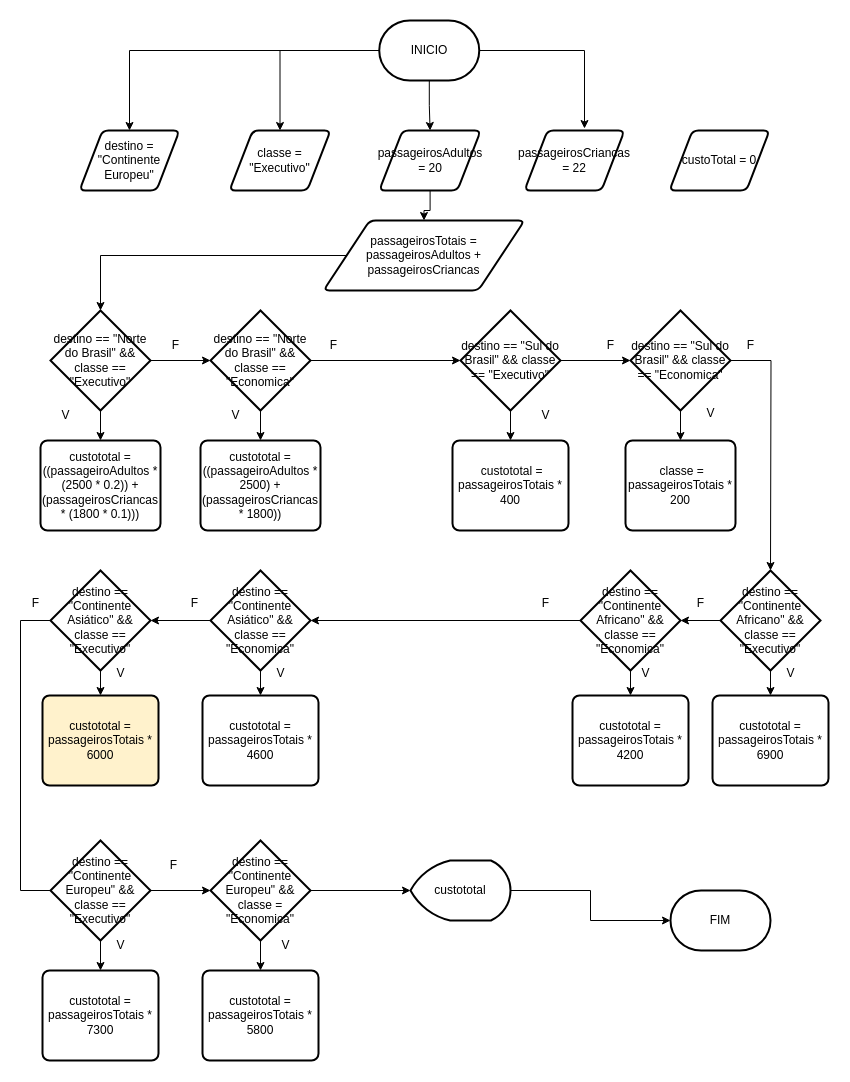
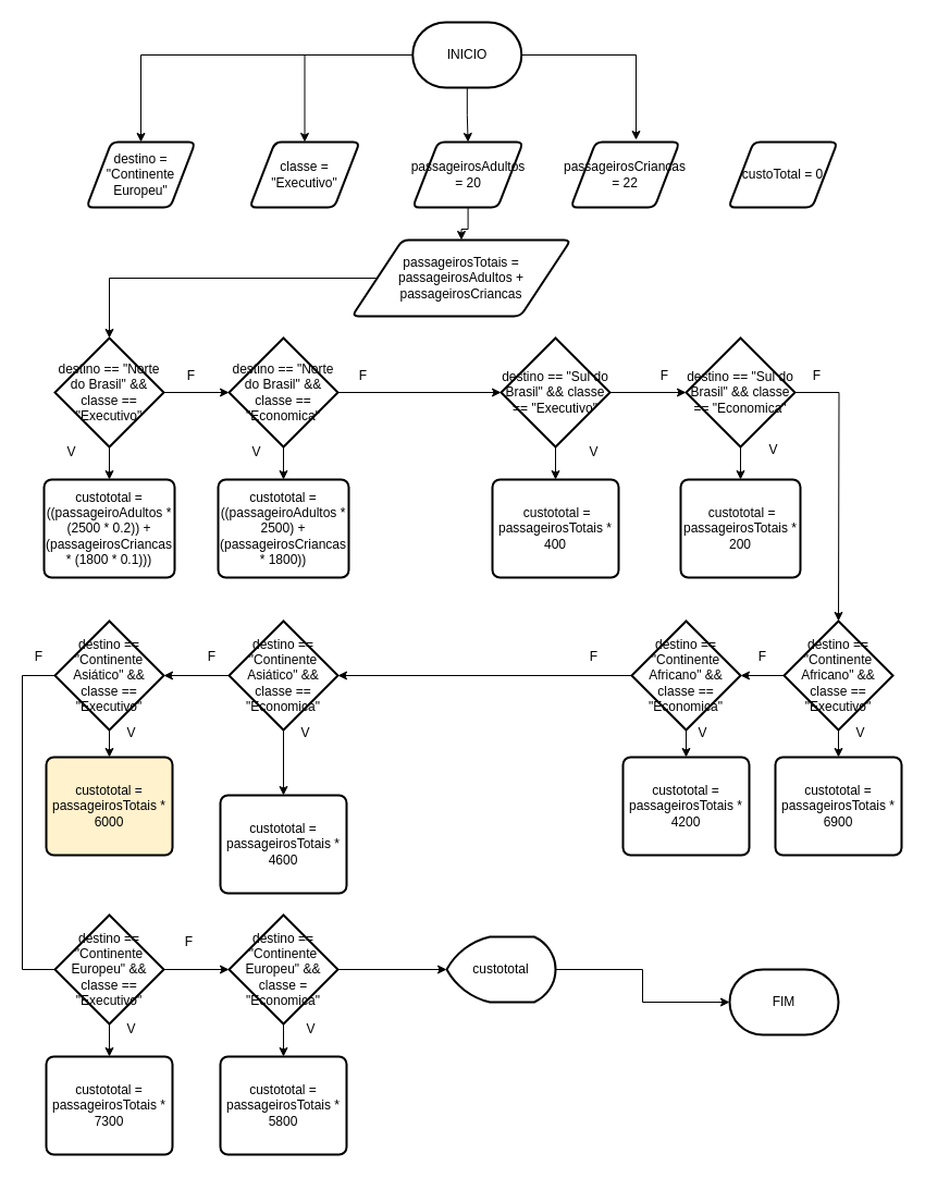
  <mxCell id="0" />
  <mxCell id="1" parent="0" />
  <mxCell id="2" style="edgeStyle=orthogonalEdgeStyle;rounded=0;orthogonalLoop=1;jettySize=auto;html=1;" parent="1" source="5" target="6" edge="1"><mxGeometry relative="1" as="geometry" /></mxCell>
  <mxCell id="3" style="edgeStyle=orthogonalEdgeStyle;rounded=0;orthogonalLoop=1;jettySize=auto;html=1;entryX=0.5;entryY=0;entryDx=0;entryDy=0;" parent="1" source="5" target="7" edge="1"><mxGeometry relative="1" as="geometry" /></mxCell>
  <mxCell id="4" value="" style="edgeStyle=orthogonalEdgeStyle;rounded=0;orthogonalLoop=1;jettySize=auto;html=1;" parent="1" source="5" target="9" edge="1"><mxGeometry relative="1" as="geometry" /></mxCell>
  <mxCell id="5" value="INICIO" style="strokeWidth=2;html=1;shape=mxgraph.flowchart.terminator;whiteSpace=wrap;" parent="1" vertex="1"><mxGeometry x="378.75" y="20" width="100" height="60" as="geometry" /></mxCell>
  <mxCell id="6" value="destino = &quot;Continente Europeu&quot;" style="shape=parallelogram;html=1;strokeWidth=2;perimeter=parallelogramPerimeter;whiteSpace=wrap;rounded=1;arcSize=12;size=0.23;" parent="1" vertex="1"><mxGeometry x="79" y="130" width="100" height="60" as="geometry" /></mxCell>
  <mxCell id="7" value="classe = &quot;Executivo&quot;" style="shape=parallelogram;html=1;strokeWidth=2;perimeter=parallelogramPerimeter;whiteSpace=wrap;rounded=1;arcSize=12;size=0.23;" parent="1" vertex="1"><mxGeometry x="229" y="130" width="101" height="60" as="geometry" /></mxCell>
  <mxCell id="8" style="edgeStyle=orthogonalEdgeStyle;rounded=0;orthogonalLoop=1;jettySize=auto;html=1;" parent="1" source="9" target="12" edge="1"><mxGeometry relative="1" as="geometry" /></mxCell>
  <mxCell id="9" value="passageirosAdultos = 20" style="shape=parallelogram;html=1;strokeWidth=2;perimeter=parallelogramPerimeter;whiteSpace=wrap;rounded=1;arcSize=12;size=0.23;" parent="1" vertex="1"><mxGeometry x="378.75" y="130" width="101.5" height="60" as="geometry" /></mxCell>
  <mxCell id="10" value="passageirosCriancas = 22" style="shape=parallelogram;html=1;strokeWidth=2;perimeter=parallelogramPerimeter;whiteSpace=wrap;rounded=1;arcSize=12;size=0.23;" parent="1" vertex="1"><mxGeometry x="524" y="130" width="100" height="60" as="geometry" /></mxCell>
  <mxCell id="11" value="custoTotal = 0" style="shape=parallelogram;html=1;strokeWidth=2;perimeter=parallelogramPerimeter;whiteSpace=wrap;rounded=1;arcSize=12;size=0.23;" parent="1" vertex="1"><mxGeometry x="669" y="130" width="100" height="60" as="geometry" /></mxCell>
  <mxCell id="12" value="passageirosTotais = passageirosAdultos + passageirosCriancas" style="shape=parallelogram;html=1;strokeWidth=2;perimeter=parallelogramPerimeter;whiteSpace=wrap;rounded=1;arcSize=12;size=0.23;" parent="1" vertex="1"><mxGeometry x="323" y="220" width="201" height="70" as="geometry" /></mxCell>
  <mxCell id="13" value="" style="edgeStyle=orthogonalEdgeStyle;rounded=0;orthogonalLoop=1;jettySize=auto;html=1;" edge="1" parent="1" source="15" target="44"><mxGeometry relative="1" as="geometry" /></mxCell>
  <mxCell id="14" style="edgeStyle=orthogonalEdgeStyle;rounded=0;orthogonalLoop=1;jettySize=auto;html=1;" edge="1" parent="1" source="15" target="18"><mxGeometry relative="1" as="geometry" /></mxCell>
  <mxCell id="15" value="destino == &quot;Norte do Brasil&quot; &amp;amp;&amp;amp; classe == &quot;Executivo&quot;" style="strokeWidth=2;html=1;shape=mxgraph.flowchart.decision;whiteSpace=wrap;" parent="1" vertex="1"><mxGeometry x="50" y="310" width="100" height="100" as="geometry" /></mxCell>
  <mxCell id="16" value="" style="edgeStyle=orthogonalEdgeStyle;rounded=0;orthogonalLoop=1;jettySize=auto;html=1;" edge="1" parent="1" source="18" target="45"><mxGeometry relative="1" as="geometry" /></mxCell>
  <mxCell id="17" style="edgeStyle=orthogonalEdgeStyle;rounded=0;orthogonalLoop=1;jettySize=auto;html=1;" edge="1" parent="1" source="18" target="21"><mxGeometry relative="1" as="geometry" /></mxCell>
  <mxCell id="18" value="destino == &quot;Norte do Brasil&quot; &amp;amp;&amp;amp; classe == &quot;Economica&quot;" style="strokeWidth=2;html=1;shape=mxgraph.flowchart.decision;whiteSpace=wrap;" parent="1" vertex="1"><mxGeometry x="210" y="310" width="100" height="100" as="geometry" /></mxCell>
  <mxCell id="19" value="" style="edgeStyle=orthogonalEdgeStyle;rounded=0;orthogonalLoop=1;jettySize=auto;html=1;" edge="1" parent="1" source="21" target="48"><mxGeometry relative="1" as="geometry" /></mxCell>
  <mxCell id="20" value="" style="edgeStyle=orthogonalEdgeStyle;rounded=0;orthogonalLoop=1;jettySize=auto;html=1;" edge="1" parent="1" source="21" target="24"><mxGeometry relative="1" as="geometry" /></mxCell>
  <mxCell id="21" value="destino == &quot;Sul do Brasil&quot; &amp;amp;&amp;amp; classe == &quot;Executivo&quot;" style="strokeWidth=2;html=1;shape=mxgraph.flowchart.decision;whiteSpace=wrap;" parent="1" vertex="1"><mxGeometry x="460" y="310" width="100" height="100" as="geometry" /></mxCell>
  <mxCell id="22" value="" style="edgeStyle=orthogonalEdgeStyle;rounded=0;orthogonalLoop=1;jettySize=auto;html=1;" edge="1" parent="1" source="24" target="51"><mxGeometry relative="1" as="geometry" /></mxCell>
  <mxCell id="23" style="edgeStyle=orthogonalEdgeStyle;rounded=0;orthogonalLoop=1;jettySize=auto;html=1;" edge="1" parent="1" source="24"><mxGeometry relative="1" as="geometry"><mxPoint x="770" y="570" as="targetPoint" /></mxGeometry></mxCell>
  <mxCell id="24" value="destino == &quot;Sul do Brasil&quot; &amp;amp;&amp;amp; classe == &quot;Economica&quot;" style="strokeWidth=2;html=1;shape=mxgraph.flowchart.decision;whiteSpace=wrap;" parent="1" vertex="1"><mxGeometry x="630" y="310" width="100" height="100" as="geometry" /></mxCell>
  <mxCell id="25" value="" style="edgeStyle=orthogonalEdgeStyle;rounded=0;orthogonalLoop=1;jettySize=auto;html=1;" edge="1" parent="1" source="26" target="57"><mxGeometry relative="1" as="geometry" /></mxCell>
  <mxCell id="26" value="destino == &quot;Continente Asiático&quot; &amp;amp;&amp;amp; classe == &quot;Executivo&quot;" style="strokeWidth=2;html=1;shape=mxgraph.flowchart.decision;whiteSpace=wrap;" parent="1" vertex="1"><mxGeometry x="50" y="570" width="100" height="100" as="geometry" /></mxCell>
  <mxCell id="27" value="" style="edgeStyle=orthogonalEdgeStyle;rounded=0;orthogonalLoop=1;jettySize=auto;html=1;" edge="1" parent="1" source="29" target="26"><mxGeometry relative="1" as="geometry" /></mxCell>
  <mxCell id="28" value="" style="edgeStyle=orthogonalEdgeStyle;rounded=0;orthogonalLoop=1;jettySize=auto;html=1;" edge="1" parent="1" source="29" target="56"><mxGeometry relative="1" as="geometry" /></mxCell>
  <mxCell id="29" value="destino == &quot;Continente Asiático&quot; &amp;amp;&amp;amp; classe == &quot;Economica&quot;" style="strokeWidth=2;html=1;shape=mxgraph.flowchart.decision;whiteSpace=wrap;" parent="1" vertex="1"><mxGeometry x="210" y="570" width="100" height="100" as="geometry" /></mxCell>
  <mxCell id="30" value="" style="edgeStyle=orthogonalEdgeStyle;rounded=0;orthogonalLoop=1;jettySize=auto;html=1;" edge="1" parent="1" source="32" target="35"><mxGeometry relative="1" as="geometry" /></mxCell>
  <mxCell id="31" value="" style="edgeStyle=orthogonalEdgeStyle;rounded=0;orthogonalLoop=1;jettySize=auto;html=1;" edge="1" parent="1" source="32" target="61"><mxGeometry relative="1" as="geometry" /></mxCell>
  <mxCell id="32" value="destino == &quot;Continente Europeu&quot; &amp;amp;&amp;amp; classe == &quot;Executivo&quot;" style="strokeWidth=2;html=1;shape=mxgraph.flowchart.decision;whiteSpace=wrap;" parent="1" vertex="1"><mxGeometry x="50" y="840" width="100" height="100" as="geometry" /></mxCell>
  <mxCell id="33" value="" style="edgeStyle=orthogonalEdgeStyle;rounded=0;orthogonalLoop=1;jettySize=auto;html=1;" edge="1" parent="1" source="35" target="62"><mxGeometry relative="1" as="geometry" /></mxCell>
  <mxCell id="34" value="" style="edgeStyle=orthogonalEdgeStyle;rounded=0;orthogonalLoop=1;jettySize=auto;html=1;" edge="1" parent="1" source="35" target="75"><mxGeometry relative="1" as="geometry" /></mxCell>
  <mxCell id="35" value="destino == &quot;Continente Europeu&quot; &amp;amp;&amp;amp; classe = &quot;Economica&quot;" style="strokeWidth=2;html=1;shape=mxgraph.flowchart.decision;whiteSpace=wrap;" parent="1" vertex="1"><mxGeometry x="210" y="840" width="100" height="100" as="geometry" /></mxCell>
  <mxCell id="36" value="" style="edgeStyle=orthogonalEdgeStyle;rounded=0;orthogonalLoop=1;jettySize=auto;html=1;" edge="1" parent="1" source="37" target="54"><mxGeometry relative="1" as="geometry" /></mxCell>
  <mxCell id="37" value="destino == &quot;Continente Africano&quot; &amp;amp;&amp;amp; classe == &quot;Executivo&quot;" style="strokeWidth=2;html=1;shape=mxgraph.flowchart.decision;whiteSpace=wrap;" parent="1" vertex="1"><mxGeometry x="720" y="570" width="100" height="100" as="geometry" /></mxCell>
  <mxCell id="38" value="" style="edgeStyle=orthogonalEdgeStyle;rounded=0;orthogonalLoop=1;jettySize=auto;html=1;" edge="1" parent="1" source="39" target="53"><mxGeometry relative="1" as="geometry" /></mxCell>
  <mxCell id="39" value="destino == &quot;Continente Africano&quot; &amp;amp;&amp;amp; classe == &quot;Economica&quot;" style="strokeWidth=2;html=1;shape=mxgraph.flowchart.decision;whiteSpace=wrap;" parent="1" vertex="1"><mxGeometry x="580" y="570" width="100" height="100" as="geometry" /></mxCell>
  <mxCell id="40" style="edgeStyle=orthogonalEdgeStyle;rounded=0;orthogonalLoop=1;jettySize=auto;html=1;entryX=0.6;entryY=-0.033;entryDx=0;entryDy=0;entryPerimeter=0;" parent="1" source="5" target="10" edge="1"><mxGeometry relative="1" as="geometry" /></mxCell>
  <mxCell id="41" style="edgeStyle=orthogonalEdgeStyle;rounded=0;orthogonalLoop=1;jettySize=auto;html=1;entryX=0.5;entryY=0;entryDx=0;entryDy=0;entryPerimeter=0;" parent="1" source="12" target="15" edge="1"><mxGeometry relative="1" as="geometry" /></mxCell>
  <mxCell id="42" value="V" style="text;html=1;align=center;verticalAlign=middle;resizable=0;points=[];autosize=1;strokeColor=none;fillColor=none;" parent="1" vertex="1"><mxGeometry x="50" y="400" width="30" height="30" as="geometry" /></mxCell>
  <mxCell id="43" value="F" style="text;html=1;align=center;verticalAlign=middle;resizable=0;points=[];autosize=1;strokeColor=none;fillColor=none;" parent="1" vertex="1"><mxGeometry x="160" y="330" width="30" height="30" as="geometry" /></mxCell>
  <mxCell id="44" value="custototal = ((passageiroAdultos * (2500 * 0.2)) + (passageirosCriancas * (1800 * 0.1)))" style="rounded=1;whiteSpace=wrap;html=1;absoluteArcSize=1;arcSize=14;strokeWidth=2;" parent="1" vertex="1"><mxGeometry x="40" y="440" width="120" height="90" as="geometry" /></mxCell>
  <mxCell id="45" value="custototal = ((passageiroAdultos * 2500) + (passageirosCriancas * 1800))" style="rounded=1;whiteSpace=wrap;html=1;absoluteArcSize=1;arcSize=14;strokeWidth=2;" vertex="1" parent="1"><mxGeometry x="200" y="440" width="120" height="90" as="geometry" /></mxCell>
  <mxCell id="46" value="V" style="text;html=1;align=center;verticalAlign=middle;resizable=0;points=[];autosize=1;strokeColor=none;fillColor=none;" vertex="1" parent="1"><mxGeometry x="220" y="400" width="30" height="30" as="geometry" /></mxCell>
  <mxCell id="47" value="F" style="text;html=1;align=center;verticalAlign=middle;resizable=0;points=[];autosize=1;strokeColor=none;fillColor=none;" vertex="1" parent="1"><mxGeometry x="318" y="330" width="30" height="30" as="geometry" /></mxCell>
  <mxCell id="48" value="&amp;nbsp;custototal = passageirosTotais * 400" style="rounded=1;whiteSpace=wrap;html=1;absoluteArcSize=1;arcSize=14;strokeWidth=2;" vertex="1" parent="1"><mxGeometry x="452" y="440" width="116" height="90" as="geometry" /></mxCell>
  <mxCell id="49" value="V" style="text;html=1;align=center;verticalAlign=middle;resizable=0;points=[];autosize=1;strokeColor=none;fillColor=none;" vertex="1" parent="1"><mxGeometry x="530" y="400" width="30" height="30" as="geometry" /></mxCell>
  <mxCell id="50" value="F" style="text;html=1;align=center;verticalAlign=middle;resizable=0;points=[];autosize=1;strokeColor=none;fillColor=none;" vertex="1" parent="1"><mxGeometry x="595" y="330" width="30" height="30" as="geometry" /></mxCell>
- <mxCell id="51" value="&amp;nbsp;classe = passageirosTotais * 200" style="rounded=1;whiteSpace=wrap;html=1;absoluteArcSize=1;arcSize=14;strokeWidth=2;" vertex="1" parent="1"><mxGeometry x="625" y="440" width="110" height="90" as="geometry" /></mxCell>
+ <mxCell id="51" value="&amp;nbsp;custototal = passageirosTotais * 200" style="rounded=1;whiteSpace=wrap;html=1;absoluteArcSize=1;arcSize=14;strokeWidth=2;" vertex="1" parent="1"><mxGeometry x="625" y="440" width="110" height="90" as="geometry" /></mxCell>
  <mxCell id="52" style="edgeStyle=orthogonalEdgeStyle;rounded=0;orthogonalLoop=1;jettySize=auto;html=1;entryX=1;entryY=0.5;entryDx=0;entryDy=0;entryPerimeter=0;" edge="1" parent="1" source="37" target="39"><mxGeometry relative="1" as="geometry" /></mxCell>
  <mxCell id="53" value="custototal = passageirosTotais * 4200" style="rounded=1;whiteSpace=wrap;html=1;absoluteArcSize=1;arcSize=14;strokeWidth=2;" vertex="1" parent="1"><mxGeometry x="572" y="695" width="116" height="90" as="geometry" /></mxCell>
  <mxCell id="54" value="custototal = passageirosTotais * 6900" style="rounded=1;whiteSpace=wrap;html=1;absoluteArcSize=1;arcSize=14;strokeWidth=2;" vertex="1" parent="1"><mxGeometry x="712" y="695" width="116" height="90" as="geometry" /></mxCell>
  <mxCell id="55" style="edgeStyle=orthogonalEdgeStyle;rounded=0;orthogonalLoop=1;jettySize=auto;html=1;entryX=1;entryY=0.5;entryDx=0;entryDy=0;entryPerimeter=0;" edge="1" parent="1" source="39" target="29"><mxGeometry relative="1" as="geometry" /></mxCell>
- <mxCell id="56" value="custototal = passageirosTotais * 4600" style="rounded=1;whiteSpace=wrap;html=1;absoluteArcSize=1;arcSize=14;strokeWidth=2;" vertex="1" parent="1"><mxGeometry x="202" y="695" width="116" height="90" as="geometry" /></mxCell>
+ <mxCell id="56" value="custototal = passageirosTotais * 4600" style="rounded=1;whiteSpace=wrap;html=1;absoluteArcSize=1;arcSize=14;strokeWidth=2;" vertex="1" parent="1"><mxGeometry x="202" y="730" width="116" height="90" as="geometry" /></mxCell>
  <mxCell id="57" value="custototal = passageirosTotais * 6000" style="rounded=1;whiteSpace=wrap;html=1;absoluteArcSize=1;arcSize=14;strokeWidth=2;fillColor=#fff2cc;" vertex="1" parent="1"><mxGeometry x="42" y="695" width="116" height="90" as="geometry" /></mxCell>
  <mxCell id="58" value="" style="endArrow=none;html=1;rounded=0;" edge="1" parent="1"><mxGeometry width="50" height="50" relative="1" as="geometry"><mxPoint x="20" y="620" as="sourcePoint" /><mxPoint x="50" y="620" as="targetPoint" /></mxGeometry></mxCell>
  <mxCell id="59" value="" style="endArrow=none;html=1;rounded=0;" edge="1" parent="1"><mxGeometry width="50" height="50" relative="1" as="geometry"><mxPoint x="20" y="890" as="sourcePoint" /><mxPoint x="20" y="620" as="targetPoint" /></mxGeometry></mxCell>
  <mxCell id="60" value="" style="endArrow=none;html=1;rounded=0;entryX=0;entryY=0.5;entryDx=0;entryDy=0;entryPerimeter=0;" edge="1" parent="1" target="32"><mxGeometry width="50" height="50" relative="1" as="geometry"><mxPoint x="20" y="890" as="sourcePoint" /><mxPoint x="70" y="850" as="targetPoint" /></mxGeometry></mxCell>
  <mxCell id="61" value="custototal = passageirosTotais * 7300" style="rounded=1;whiteSpace=wrap;html=1;absoluteArcSize=1;arcSize=14;strokeWidth=2;" vertex="1" parent="1"><mxGeometry x="42" y="970" width="116" height="90" as="geometry" /></mxCell>
  <mxCell id="62" value="custototal = passageirosTotais * 5800" style="rounded=1;whiteSpace=wrap;html=1;absoluteArcSize=1;arcSize=14;strokeWidth=2;" vertex="1" parent="1"><mxGeometry x="202" y="970" width="116" height="90" as="geometry" /></mxCell>
  <mxCell id="63" value="V" style="text;html=1;align=center;verticalAlign=middle;resizable=0;points=[];autosize=1;strokeColor=none;fillColor=none;" vertex="1" parent="1"><mxGeometry x="775" y="658" width="30" height="30" as="geometry" /></mxCell>
  <mxCell id="64" value="F" style="text;html=1;align=center;verticalAlign=middle;resizable=0;points=[];autosize=1;strokeColor=none;fillColor=none;" vertex="1" parent="1"><mxGeometry x="685" y="588" width="30" height="30" as="geometry" /></mxCell>
  <mxCell id="65" value="V" style="text;html=1;align=center;verticalAlign=middle;resizable=0;points=[];autosize=1;strokeColor=none;fillColor=none;" vertex="1" parent="1"><mxGeometry x="630" y="658" width="30" height="30" as="geometry" /></mxCell>
  <mxCell id="66" value="F" style="text;html=1;align=center;verticalAlign=middle;resizable=0;points=[];autosize=1;strokeColor=none;fillColor=none;" vertex="1" parent="1"><mxGeometry x="530" y="588" width="30" height="30" as="geometry" /></mxCell>
  <mxCell id="67" value="V" style="text;html=1;align=center;verticalAlign=middle;resizable=0;points=[];autosize=1;strokeColor=none;fillColor=none;" vertex="1" parent="1"><mxGeometry x="265" y="658" width="30" height="30" as="geometry" /></mxCell>
  <mxCell id="68" value="F" style="text;html=1;align=center;verticalAlign=middle;resizable=0;points=[];autosize=1;strokeColor=none;fillColor=none;" vertex="1" parent="1"><mxGeometry x="179" y="588" width="30" height="30" as="geometry" /></mxCell>
  <mxCell id="69" value="V" style="text;html=1;align=center;verticalAlign=middle;resizable=0;points=[];autosize=1;strokeColor=none;fillColor=none;" vertex="1" parent="1"><mxGeometry x="105" y="658" width="30" height="30" as="geometry" /></mxCell>
  <mxCell id="70" value="F" style="text;html=1;align=center;verticalAlign=middle;resizable=0;points=[];autosize=1;strokeColor=none;fillColor=none;" vertex="1" parent="1"><mxGeometry x="20" y="588" width="30" height="30" as="geometry" /></mxCell>
  <mxCell id="71" value="V" style="text;html=1;align=center;verticalAlign=middle;resizable=0;points=[];autosize=1;strokeColor=none;fillColor=none;" vertex="1" parent="1"><mxGeometry x="105" y="930" width="30" height="30" as="geometry" /></mxCell>
  <mxCell id="72" value="F" style="text;html=1;align=center;verticalAlign=middle;resizable=0;points=[];autosize=1;strokeColor=none;fillColor=none;" vertex="1" parent="1"><mxGeometry x="158" y="850" width="30" height="30" as="geometry" /></mxCell>
  <mxCell id="73" value="V" style="text;html=1;align=center;verticalAlign=middle;resizable=0;points=[];autosize=1;strokeColor=none;fillColor=none;" vertex="1" parent="1"><mxGeometry x="270" y="930" width="30" height="30" as="geometry" /></mxCell>
  <mxCell id="74" value="" style="edgeStyle=orthogonalEdgeStyle;rounded=0;orthogonalLoop=1;jettySize=auto;html=1;" edge="1" parent="1" source="75" target="76"><mxGeometry relative="1" as="geometry" /></mxCell>
  <mxCell id="75" value="custototal" style="strokeWidth=2;html=1;shape=mxgraph.flowchart.display;whiteSpace=wrap;" vertex="1" parent="1"><mxGeometry x="410" y="860" width="100" height="60" as="geometry" /></mxCell>
  <mxCell id="76" value="FIM" style="strokeWidth=2;html=1;shape=mxgraph.flowchart.terminator;whiteSpace=wrap;" vertex="1" parent="1"><mxGeometry x="670" y="890" width="100" height="60" as="geometry" /></mxCell>
  <mxCell id="77" value="V" style="text;html=1;align=center;verticalAlign=middle;resizable=0;points=[];autosize=1;strokeColor=none;fillColor=none;" vertex="1" parent="1"><mxGeometry x="695" y="398" width="30" height="30" as="geometry" /></mxCell>
  <mxCell id="78" value="F" style="text;html=1;align=center;verticalAlign=middle;resizable=0;points=[];autosize=1;strokeColor=none;fillColor=none;" vertex="1" parent="1"><mxGeometry x="735" y="330" width="30" height="30" as="geometry" /></mxCell>
